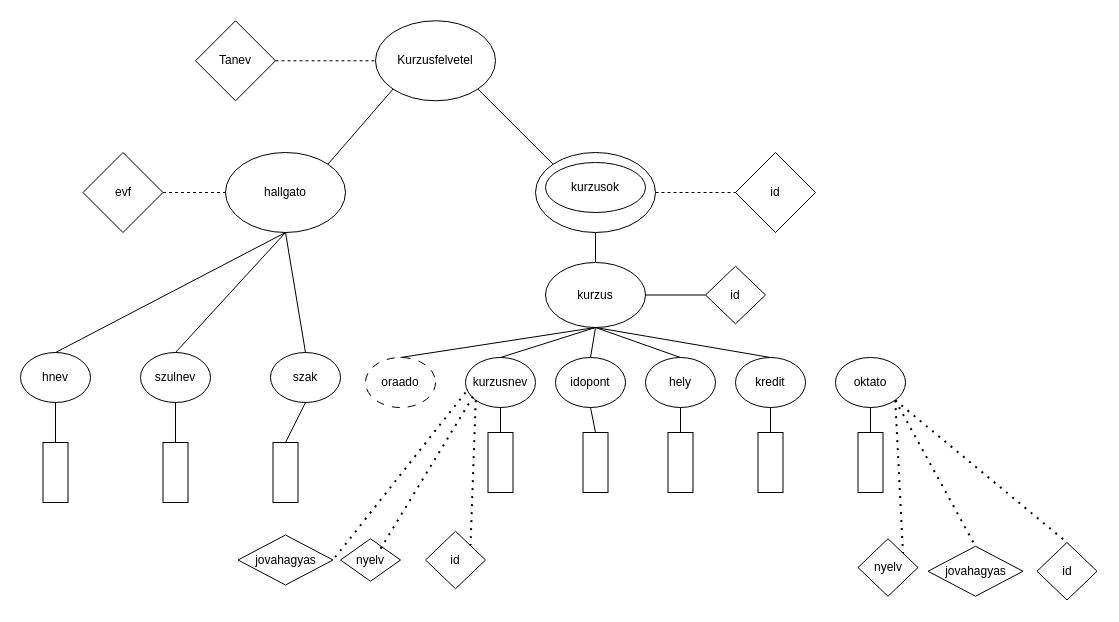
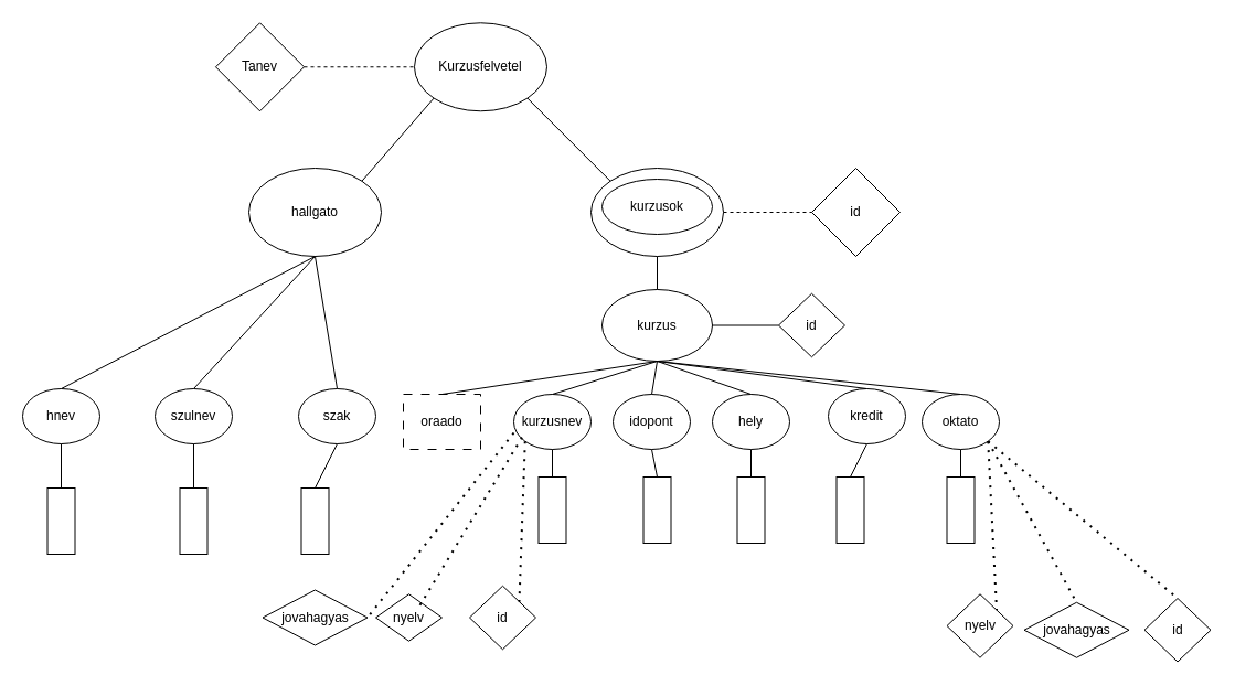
  <mxCell id="0" />
  <mxCell id="1" parent="0" />
  <mxCell id="2" value="Kurzusfelvetel" style="ellipse;whiteSpace=wrap;html=1;" parent="1" vertex="1"><mxGeometry x="375" y="20.28" width="120" height="80" as="geometry" /></mxCell>
  <mxCell id="3" value="Tanev" style="rhombus;whiteSpace=wrap;html=1;" parent="1" vertex="1"><mxGeometry x="195" y="20.28" width="80" height="80" as="geometry" /></mxCell>
  <mxCell id="4" value="" style="endArrow=none;dashed=1;html=1;rounded=0;exitX=1;exitY=0.5;exitDx=0;exitDy=0;entryX=0;entryY=0.5;entryDx=0;entryDy=0;" parent="1" source="3" target="2" edge="1"><mxGeometry width="50" height="50" relative="1" as="geometry"><mxPoint x="435" y="270.28" as="sourcePoint" /><mxPoint x="485" y="220.28" as="targetPoint" /></mxGeometry></mxCell>
  <mxCell id="5" value="hallgato" style="ellipse;whiteSpace=wrap;html=1;" parent="1" vertex="1"><mxGeometry x="225" y="152" width="120" height="80" as="geometry" /></mxCell>
  <mxCell id="6" value="" style="ellipse;whiteSpace=wrap;html=1;" parent="1" vertex="1"><mxGeometry x="535" y="152" width="120" height="80" as="geometry" /></mxCell>
  <mxCell id="7" value="kurzusok" style="ellipse;whiteSpace=wrap;html=1;" parent="1" vertex="1"><mxGeometry x="545" y="162" width="100" height="50" as="geometry" /></mxCell>
  <mxCell id="8" value="" style="endArrow=none;html=1;rounded=0;exitX=1;exitY=0;exitDx=0;exitDy=0;entryX=0;entryY=1;entryDx=0;entryDy=0;" parent="1" source="5" target="2" edge="1"><mxGeometry width="50" height="50" relative="1" as="geometry"><mxPoint x="327.426" y="151.996" as="sourcePoint" /><mxPoint x="485" y="220.28" as="targetPoint" /></mxGeometry></mxCell>
  <mxCell id="9" value="" style="endArrow=none;html=1;rounded=0;entryX=1;entryY=1;entryDx=0;entryDy=0;exitX=0;exitY=0;exitDx=0;exitDy=0;" parent="1" source="6" target="2" edge="1"><mxGeometry width="50" height="50" relative="1" as="geometry"><mxPoint x="562.574" y="151.996" as="sourcePoint" /><mxPoint x="515" y="150.28" as="targetPoint" /></mxGeometry></mxCell>
  <mxCell id="10" value="id" style="rhombus;whiteSpace=wrap;html=1;" parent="1" vertex="1"><mxGeometry x="735" y="152" width="80" height="80" as="geometry" /></mxCell>
  <mxCell id="11" value="" style="endArrow=none;dashed=1;html=1;rounded=0;exitX=1;exitY=0.5;exitDx=0;exitDy=0;entryX=0;entryY=0.5;entryDx=0;entryDy=0;" parent="1" source="6" target="10" edge="1"><mxGeometry width="50" height="50" relative="1" as="geometry"><mxPoint x="445" y="162" as="sourcePoint" /><mxPoint x="495" y="112" as="targetPoint" /></mxGeometry></mxCell>
- <mxCell id="12" value="evf" style="rhombus;whiteSpace=wrap;html=1;" parent="1" vertex="1"><mxGeometry x="82.5" y="152" width="80" height="80" as="geometry" /></mxCell>
- <mxCell id="13" value="" style="endArrow=none;dashed=1;html=1;rounded=0;exitX=1;exitY=0.5;exitDx=0;exitDy=0;entryX=0;entryY=0.5;entryDx=0;entryDy=0;" parent="1" source="12" target="5" edge="1"><mxGeometry width="50" height="50" relative="1" as="geometry"><mxPoint x="250" y="252" as="sourcePoint" /><mxPoint x="300" y="202" as="targetPoint" /></mxGeometry></mxCell>
  <mxCell id="14" value="hnev" style="ellipse;whiteSpace=wrap;html=1;" parent="1" vertex="1"><mxGeometry x="20" y="352" width="70" height="50" as="geometry" /></mxCell>
  <mxCell id="15" value="szulnev" style="ellipse;whiteSpace=wrap;html=1;" parent="1" vertex="1"><mxGeometry x="140" y="352" width="70" height="50" as="geometry" /></mxCell>
  <mxCell id="16" value="szak" style="ellipse;whiteSpace=wrap;html=1;" parent="1" vertex="1"><mxGeometry x="270" y="352" width="70" height="50" as="geometry" /></mxCell>
  <mxCell id="17" value="" style="endArrow=none;html=1;rounded=0;exitX=0.5;exitY=0;exitDx=0;exitDy=0;entryX=0.5;entryY=1;entryDx=0;entryDy=0;" parent="1" source="14" target="5" edge="1"><mxGeometry width="50" height="50" relative="1" as="geometry"><mxPoint x="350" y="362" as="sourcePoint" /><mxPoint x="400" y="312" as="targetPoint" /></mxGeometry></mxCell>
  <mxCell id="18" value="" style="endArrow=none;html=1;rounded=0;exitX=0.5;exitY=0;exitDx=0;exitDy=0;entryX=0.5;entryY=1;entryDx=0;entryDy=0;" parent="1" source="16" edge="1" target="5"><mxGeometry width="50" height="50" relative="1" as="geometry"><mxPoint x="350" y="362" as="sourcePoint" /><mxPoint x="180" y="312" as="targetPoint" /></mxGeometry></mxCell>
  <mxCell id="19" value="" style="endArrow=none;html=1;rounded=0;entryX=0.5;entryY=1;entryDx=0;entryDy=0;exitX=0.5;exitY=0;exitDx=0;exitDy=0;" parent="1" source="15" target="5" edge="1"><mxGeometry width="50" height="50" relative="1" as="geometry"><mxPoint x="350" y="362" as="sourcePoint" /><mxPoint x="400" y="312" as="targetPoint" /></mxGeometry></mxCell>
  <mxCell id="20" value="" style="rounded=0;whiteSpace=wrap;html=1;direction=south;" parent="1" vertex="1"><mxGeometry x="42.5" y="442" width="25" height="60" as="geometry" /></mxCell>
  <mxCell id="21" value="" style="rounded=0;whiteSpace=wrap;html=1;direction=south;" parent="1" vertex="1"><mxGeometry x="162.5" y="442" width="25" height="60" as="geometry" /></mxCell>
  <mxCell id="22" value="" style="rounded=0;whiteSpace=wrap;html=1;direction=south;" parent="1" vertex="1"><mxGeometry x="272.5" y="442" width="25" height="60" as="geometry" /></mxCell>
  <mxCell id="23" value="" style="endArrow=none;html=1;rounded=0;exitX=0;exitY=0.5;exitDx=0;exitDy=0;entryX=0.5;entryY=1;entryDx=0;entryDy=0;" parent="1" source="22" target="16" edge="1"><mxGeometry width="50" height="50" relative="1" as="geometry"><mxPoint x="350" y="462" as="sourcePoint" /><mxPoint x="400" y="412" as="targetPoint" /></mxGeometry></mxCell>
  <mxCell id="24" value="" style="endArrow=none;html=1;rounded=0;exitX=0;exitY=0.5;exitDx=0;exitDy=0;entryX=0.5;entryY=1;entryDx=0;entryDy=0;" parent="1" source="21" target="15" edge="1"><mxGeometry width="50" height="50" relative="1" as="geometry"><mxPoint x="350" y="462" as="sourcePoint" /><mxPoint x="400" y="412" as="targetPoint" /></mxGeometry></mxCell>
  <mxCell id="25" value="" style="endArrow=none;html=1;rounded=0;exitX=0;exitY=0.5;exitDx=0;exitDy=0;entryX=0.5;entryY=1;entryDx=0;entryDy=0;" parent="1" source="20" target="14" edge="1"><mxGeometry width="50" height="50" relative="1" as="geometry"><mxPoint x="350" y="462" as="sourcePoint" /><mxPoint x="400" y="412" as="targetPoint" /></mxGeometry></mxCell>
  <mxCell id="26" value="kurzus" style="ellipse;whiteSpace=wrap;html=1;" parent="1" vertex="1"><mxGeometry x="545" y="262" width="100" height="65" as="geometry" /></mxCell>
  <mxCell id="27" value="id" style="rhombus;whiteSpace=wrap;html=1;" parent="1" vertex="1"><mxGeometry x="705" y="265.75" width="60" height="57.5" as="geometry" /></mxCell>
  <mxCell id="28" value="" style="endArrow=none;html=1;rounded=0;exitX=1;exitY=0.5;exitDx=0;exitDy=0;" parent="1" source="26" target="27" edge="1"><mxGeometry width="50" height="50" relative="1" as="geometry"><mxPoint x="535" y="272" as="sourcePoint" /><mxPoint x="585" y="222" as="targetPoint" /></mxGeometry></mxCell>
  <mxCell id="29" value="" style="endArrow=none;html=1;rounded=0;exitX=0.5;exitY=0;exitDx=0;exitDy=0;entryX=0.5;entryY=1;entryDx=0;entryDy=0;" parent="1" source="26" target="6" edge="1"><mxGeometry width="50" height="50" relative="1" as="geometry"><mxPoint x="535" y="272" as="sourcePoint" /><mxPoint x="585" y="222" as="targetPoint" /></mxGeometry></mxCell>
- <mxCell id="30" value="oraado" style="ellipse;whiteSpace=wrap;html=1;gradientColor=none;strokeColor=default;dashed=1;dashPattern=8 8;" parent="1" vertex="1"><mxGeometry x="365" y="357" width="70" height="50" as="geometry" /></mxCell>
+ <mxCell id="30" value="oraado" style="whiteSpace=wrap;html=1;gradientColor=none;strokeColor=default;dashed=1;dashPattern=8 8;rounded=0;" parent="1" vertex="1"><mxGeometry x="365" y="357" width="70" height="50" as="geometry" /></mxCell>
  <mxCell id="31" value="oktato" style="ellipse;whiteSpace=wrap;html=1;" parent="1" vertex="1"><mxGeometry x="835" y="357" width="70" height="50" as="geometry" /></mxCell>
- <mxCell id="32" value="kredit" style="ellipse;whiteSpace=wrap;html=1;" parent="1" vertex="1"><mxGeometry x="735" y="357" width="70" height="50" as="geometry" /></mxCell>
+ <mxCell id="32" value="kredit" style="ellipse;whiteSpace=wrap;html=1;" parent="1" vertex="1"><mxGeometry x="750" y="352" width="70" height="50" as="geometry" /></mxCell>
  <mxCell id="33" value="hely" style="ellipse;whiteSpace=wrap;html=1;" parent="1" vertex="1"><mxGeometry x="645" y="357" width="70" height="50" as="geometry" /></mxCell>
  <mxCell id="34" value="idopont" style="ellipse;whiteSpace=wrap;html=1;" parent="1" vertex="1"><mxGeometry x="555" y="357" width="70" height="50" as="geometry" /></mxCell>
  <mxCell id="35" value="kurzusnev" style="ellipse;whiteSpace=wrap;html=1;" parent="1" vertex="1"><mxGeometry x="465" y="357" width="70" height="50" as="geometry" /></mxCell>
+ <mxCell id="36" value="" style="endArrow=none;html=1;rounded=0;exitX=0.5;exitY=0;exitDx=0;exitDy=0;entryX=0.5;entryY=1;entryDx=0;entryDy=0;" parent="1" source="31" target="26" edge="1"><mxGeometry width="50" height="50" relative="1" as="geometry"><mxPoint x="535" y="372" as="sourcePoint" /><mxPoint x="585" y="322" as="targetPoint" /></mxGeometry></mxCell>
  <mxCell id="37" value="" style="endArrow=none;html=1;rounded=0;exitX=0.5;exitY=0;exitDx=0;exitDy=0;entryX=0.5;entryY=1;entryDx=0;entryDy=0;" parent="1" source="32" target="26" edge="1"><mxGeometry width="50" height="50" relative="1" as="geometry"><mxPoint x="535" y="372" as="sourcePoint" /><mxPoint x="585" y="322" as="targetPoint" /></mxGeometry></mxCell>
  <mxCell id="38" value="" style="endArrow=none;html=1;rounded=0;exitX=0.5;exitY=0;exitDx=0;exitDy=0;entryX=0.5;entryY=1;entryDx=0;entryDy=0;" parent="1" source="33" target="26" edge="1"><mxGeometry width="50" height="50" relative="1" as="geometry"><mxPoint x="535" y="372" as="sourcePoint" /><mxPoint x="595" y="332" as="targetPoint" /></mxGeometry></mxCell>
  <mxCell id="39" value="" style="endArrow=none;html=1;rounded=0;exitX=0.5;exitY=0;exitDx=0;exitDy=0;entryX=0.5;entryY=1;entryDx=0;entryDy=0;" parent="1" source="34" target="26" edge="1"><mxGeometry width="50" height="50" relative="1" as="geometry"><mxPoint x="535" y="372" as="sourcePoint" /><mxPoint x="585" y="332" as="targetPoint" /></mxGeometry></mxCell>
  <mxCell id="40" value="" style="endArrow=none;html=1;rounded=0;exitX=0.5;exitY=0;exitDx=0;exitDy=0;entryX=0.5;entryY=1;entryDx=0;entryDy=0;" parent="1" source="35" target="26" edge="1"><mxGeometry width="50" height="50" relative="1" as="geometry"><mxPoint x="535" y="372" as="sourcePoint" /><mxPoint x="585" y="322" as="targetPoint" /></mxGeometry></mxCell>
  <mxCell id="41" value="" style="endArrow=none;html=1;rounded=0;exitX=0.5;exitY=0;exitDx=0;exitDy=0;entryX=0.5;entryY=1;entryDx=0;entryDy=0;" parent="1" source="30" target="26" edge="1"><mxGeometry width="50" height="50" relative="1" as="geometry"><mxPoint x="535" y="372" as="sourcePoint" /><mxPoint x="585" y="322" as="targetPoint" /></mxGeometry></mxCell>
  <mxCell id="42" value="jovahagyas" style="rhombus;whiteSpace=wrap;html=1;" parent="1" vertex="1"><mxGeometry x="237.5" y="534.5" width="95" height="50" as="geometry" /></mxCell>
  <mxCell id="43" value="nyelv" style="rhombus;whiteSpace=wrap;html=1;" parent="1" vertex="1"><mxGeometry x="340" y="538.25" width="60" height="42.5" as="geometry" /></mxCell>
  <mxCell id="44" value="id" style="rhombus;whiteSpace=wrap;html=1;" parent="1" vertex="1"><mxGeometry x="425" y="530.75" width="60" height="57.5" as="geometry" /></mxCell>
  <mxCell id="45" value="" style="endArrow=none;dashed=1;html=1;dashPattern=1 3;strokeWidth=2;rounded=0;entryX=1;entryY=0;entryDx=0;entryDy=0;exitX=0;exitY=1;exitDx=0;exitDy=0;" parent="1" source="35" target="44" edge="1"><mxGeometry width="50" height="50" relative="1" as="geometry"><mxPoint x="420" y="677" as="sourcePoint" /><mxPoint x="505" y="742" as="targetPoint" /></mxGeometry></mxCell>
  <mxCell id="46" value="" style="endArrow=none;dashed=1;html=1;dashPattern=1 3;strokeWidth=2;rounded=0;entryX=1;entryY=0.5;entryDx=0;entryDy=0;" parent="1" target="42" edge="1"><mxGeometry width="50" height="50" relative="1" as="geometry"><mxPoint x="465" y="392" as="sourcePoint" /><mxPoint x="505" y="742" as="targetPoint" /></mxGeometry></mxCell>
  <mxCell id="47" value="" style="endArrow=none;dashed=1;html=1;dashPattern=1 3;strokeWidth=2;rounded=0;exitX=0.667;exitY=0.235;exitDx=0;exitDy=0;exitPerimeter=0;" parent="1" source="43" edge="1"><mxGeometry width="50" height="50" relative="1" as="geometry"><mxPoint x="455" y="792" as="sourcePoint" /><mxPoint x="475" y="392" as="targetPoint" /></mxGeometry></mxCell>
  <mxCell id="48" value="" style="rounded=0;whiteSpace=wrap;html=1;direction=south;" parent="1" vertex="1"><mxGeometry x="487.5" y="432" width="25" height="60" as="geometry" /></mxCell>
  <mxCell id="49" value="" style="rounded=0;whiteSpace=wrap;html=1;direction=south;" parent="1" vertex="1"><mxGeometry x="582.5" y="432" width="25" height="60" as="geometry" /></mxCell>
  <mxCell id="50" value="" style="rounded=0;whiteSpace=wrap;html=1;direction=south;" parent="1" vertex="1"><mxGeometry x="667.5" y="432" width="25" height="60" as="geometry" /></mxCell>
  <mxCell id="51" value="" style="rounded=0;whiteSpace=wrap;html=1;direction=south;" parent="1" vertex="1"><mxGeometry x="757.5" y="432" width="25" height="60" as="geometry" /></mxCell>
  <mxCell id="52" value="" style="rounded=0;whiteSpace=wrap;html=1;direction=south;" parent="1" vertex="1"><mxGeometry x="857.5" y="432" width="25" height="60" as="geometry" /></mxCell>
  <mxCell id="53" value="" style="endArrow=none;html=1;rounded=0;exitX=0;exitY=0.5;exitDx=0;exitDy=0;entryX=0.5;entryY=1;entryDx=0;entryDy=0;" parent="1" source="48" target="35" edge="1"><mxGeometry width="50" height="50" relative="1" as="geometry"><mxPoint x="535" y="362" as="sourcePoint" /><mxPoint x="585" y="312" as="targetPoint" /></mxGeometry></mxCell>
  <mxCell id="54" value="" style="endArrow=none;html=1;rounded=0;exitX=0;exitY=0.5;exitDx=0;exitDy=0;entryX=0.5;entryY=1;entryDx=0;entryDy=0;" parent="1" source="52" target="31" edge="1"><mxGeometry width="50" height="50" relative="1" as="geometry"><mxPoint x="535" y="362" as="sourcePoint" /><mxPoint x="585" y="312" as="targetPoint" /></mxGeometry></mxCell>
  <mxCell id="55" value="" style="endArrow=none;html=1;rounded=0;exitX=0;exitY=0.5;exitDx=0;exitDy=0;entryX=0.5;entryY=1;entryDx=0;entryDy=0;" parent="1" source="51" target="32" edge="1"><mxGeometry width="50" height="50" relative="1" as="geometry"><mxPoint x="535" y="362" as="sourcePoint" /><mxPoint x="585" y="312" as="targetPoint" /></mxGeometry></mxCell>
  <mxCell id="56" value="" style="endArrow=none;html=1;rounded=0;exitX=0;exitY=0.5;exitDx=0;exitDy=0;entryX=0.5;entryY=1;entryDx=0;entryDy=0;" parent="1" source="50" target="33" edge="1"><mxGeometry width="50" height="50" relative="1" as="geometry"><mxPoint x="535" y="362" as="sourcePoint" /><mxPoint x="585" y="312" as="targetPoint" /></mxGeometry></mxCell>
  <mxCell id="57" value="" style="endArrow=none;html=1;rounded=0;exitX=0;exitY=0.5;exitDx=0;exitDy=0;entryX=0.5;entryY=1;entryDx=0;entryDy=0;" parent="1" source="49" target="34" edge="1"><mxGeometry width="50" height="50" relative="1" as="geometry"><mxPoint x="535" y="362" as="sourcePoint" /><mxPoint x="595" y="412" as="targetPoint" /></mxGeometry></mxCell>
  <mxCell id="58" value="nyelv" style="rhombus;whiteSpace=wrap;html=1;" parent="1" vertex="1"><mxGeometry x="857.5" y="538.25" width="60" height="57.5" as="geometry" /></mxCell>
  <mxCell id="59" value="jovahagyas" style="rhombus;whiteSpace=wrap;html=1;" parent="1" vertex="1"><mxGeometry x="927.5" y="545.75" width="95" height="50" as="geometry" /></mxCell>
  <mxCell id="60" value="id" style="rhombus;whiteSpace=wrap;html=1;" parent="1" vertex="1"><mxGeometry x="1036.5" y="542" width="60" height="57.5" as="geometry" /></mxCell>
  <mxCell id="61" value="" style="endArrow=none;dashed=1;html=1;dashPattern=1 3;strokeWidth=2;rounded=0;exitX=1;exitY=1;exitDx=0;exitDy=0;entryX=0.5;entryY=0;entryDx=0;entryDy=0;" parent="1" source="31" target="60" edge="1"><mxGeometry width="50" height="50" relative="1" as="geometry"><mxPoint x="920" y="614.5" as="sourcePoint" /><mxPoint x="735" y="629.5" as="targetPoint" /></mxGeometry></mxCell>
  <mxCell id="62" value="" style="endArrow=none;dashed=1;html=1;dashPattern=1 3;strokeWidth=2;rounded=0;exitX=1;exitY=1;exitDx=0;exitDy=0;entryX=0.5;entryY=0;entryDx=0;entryDy=0;" parent="1" source="31" target="59" edge="1"><mxGeometry width="50" height="50" relative="1" as="geometry"><mxPoint x="920" y="614.5" as="sourcePoint" /><mxPoint x="735" y="629.5" as="targetPoint" /></mxGeometry></mxCell>
  <mxCell id="63" value="" style="endArrow=none;dashed=1;html=1;dashPattern=1 3;strokeWidth=2;rounded=0;exitX=1;exitY=1;exitDx=0;exitDy=0;entryX=1;entryY=0;entryDx=0;entryDy=0;" parent="1" source="31" target="58" edge="1"><mxGeometry width="50" height="50" relative="1" as="geometry"><mxPoint x="920" y="614.5" as="sourcePoint" /><mxPoint x="735" y="629.5" as="targetPoint" /></mxGeometry></mxCell>
